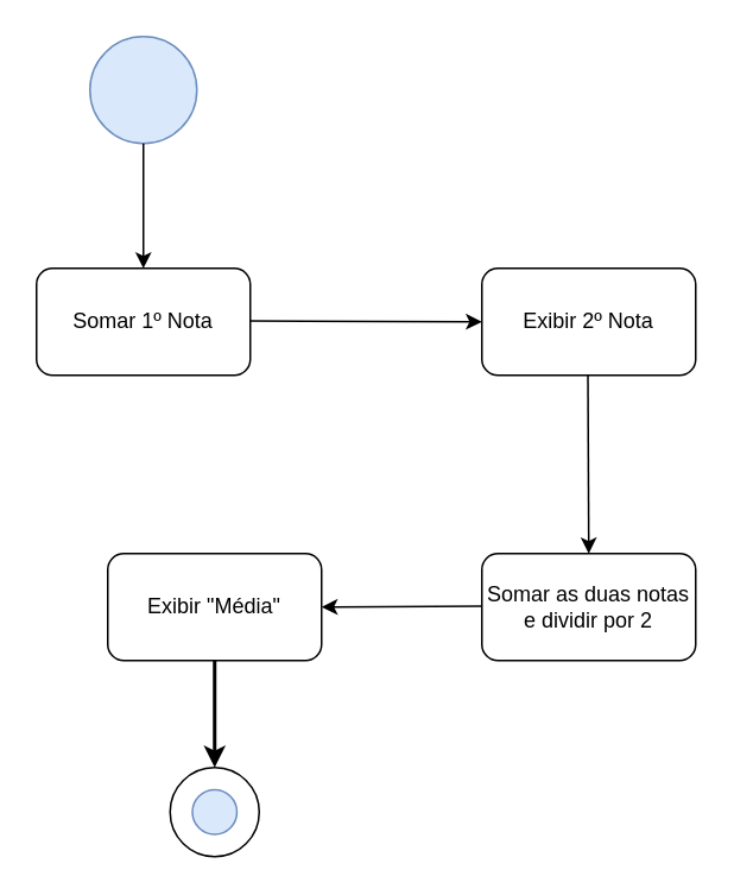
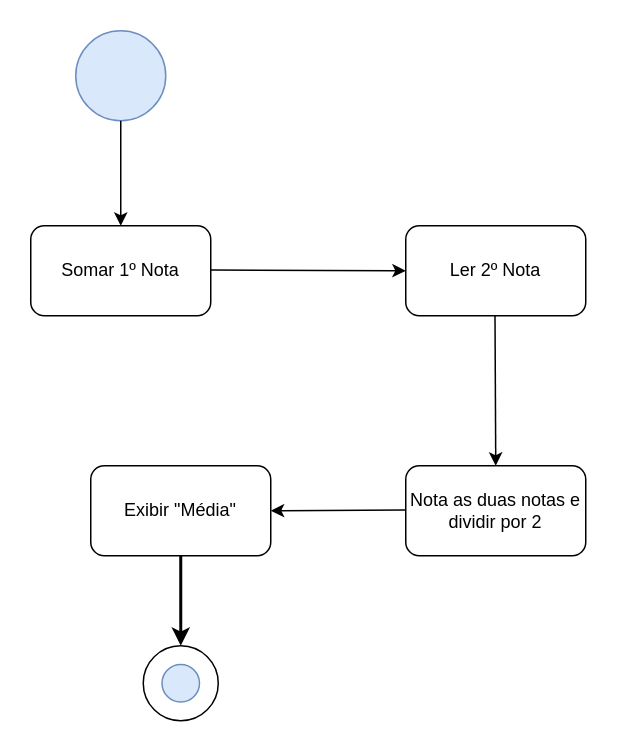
  <mxCell id="0" />
  <mxCell id="1" parent="0" />
  <mxCell id="2" value="Somar 1º Nota" style="rounded=1;whiteSpace=wrap;html=1;" parent="1" vertex="1"><mxGeometry x="20" y="150" width="120" height="60" as="geometry" /></mxCell>
  <mxCell id="3" value="" style="ellipse;whiteSpace=wrap;html=1;aspect=fixed;" parent="1" vertex="1"><mxGeometry x="95" y="430" width="50" height="50" as="geometry" /></mxCell>
  <mxCell id="4" value="" style="ellipse;whiteSpace=wrap;html=1;aspect=fixed;fillColor=#dae8fc;strokeColor=#6c8ebf;" parent="1" vertex="1"><mxGeometry x="50" y="20" width="60" height="60" as="geometry" /></mxCell>
  <mxCell id="5" value="" style="endArrow=classic;html=1;exitX=0.5;exitY=1;exitDx=0;exitDy=0;" parent="1" source="4" target="2" edge="1"><mxGeometry width="50" height="50" relative="1" as="geometry"><mxPoint x="40" y="130" as="sourcePoint" /><mxPoint x="90" y="80" as="targetPoint" /></mxGeometry></mxCell>
- <mxCell id="6" value="Exibir 2º Nota" style="rounded=1;whiteSpace=wrap;html=1;" parent="1" vertex="1"><mxGeometry x="270" y="150" width="120" height="60" as="geometry" /></mxCell>
+ <mxCell id="6" value="Ler 2º Nota" style="rounded=1;whiteSpace=wrap;html=1;" parent="1" vertex="1"><mxGeometry x="270" y="150" width="120" height="60" as="geometry" /></mxCell>
  <mxCell id="7" value="" style="endArrow=classic;html=1;entryX=0;entryY=0.5;entryDx=0;entryDy=0;" parent="1" target="6" edge="1"><mxGeometry width="50" height="50" relative="1" as="geometry"><mxPoint x="140" y="179.5" as="sourcePoint" /><mxPoint x="230" y="179.5" as="targetPoint" /></mxGeometry></mxCell>
- <mxCell id="8" value="Somar as duas notas e dividir por 2" style="rounded=1;whiteSpace=wrap;html=1;" parent="1" vertex="1"><mxGeometry x="270" y="310" width="120" height="60" as="geometry" /></mxCell>
+ <mxCell id="8" value="Nota as duas notas e dividir por 2" style="rounded=1;whiteSpace=wrap;html=1;" parent="1" vertex="1"><mxGeometry x="270" y="310" width="120" height="60" as="geometry" /></mxCell>
  <mxCell id="9" value="" style="endArrow=classic;html=1;entryX=0.5;entryY=0;entryDx=0;entryDy=0;" parent="1" target="8" edge="1"><mxGeometry width="50" height="50" relative="1" as="geometry"><mxPoint x="329.5" y="210" as="sourcePoint" /><mxPoint x="330" y="300" as="targetPoint" /></mxGeometry></mxCell>
  <mxCell id="10" value="" style="endArrow=classic;html=1;entryX=1;entryY=0.5;entryDx=0;entryDy=0;" parent="1" target="11" edge="1"><mxGeometry width="50" height="50" relative="1" as="geometry"><mxPoint x="270" y="339.5" as="sourcePoint" /><mxPoint x="189.5" y="339.5" as="targetPoint" /></mxGeometry></mxCell>
  <mxCell id="11" value="Exibir &quot;Média&quot;" style="rounded=1;whiteSpace=wrap;html=1;" parent="1" vertex="1"><mxGeometry x="60" y="310" width="120" height="60" as="geometry" /></mxCell>
  <mxCell id="12" value="" style="ellipse;whiteSpace=wrap;html=1;aspect=fixed;fillColor=#dae8fc;strokeColor=#6c8ebf;" parent="1" vertex="1"><mxGeometry x="107.5" y="442.5" width="25" height="25" as="geometry" /></mxCell>
  <mxCell id="13" value="" style="endArrow=classic;html=1;strokeWidth=2;" parent="1" edge="1"><mxGeometry width="50" height="50" relative="1" as="geometry"><mxPoint x="120" y="370" as="sourcePoint" /><mxPoint x="120" y="430" as="targetPoint" /></mxGeometry></mxCell>
